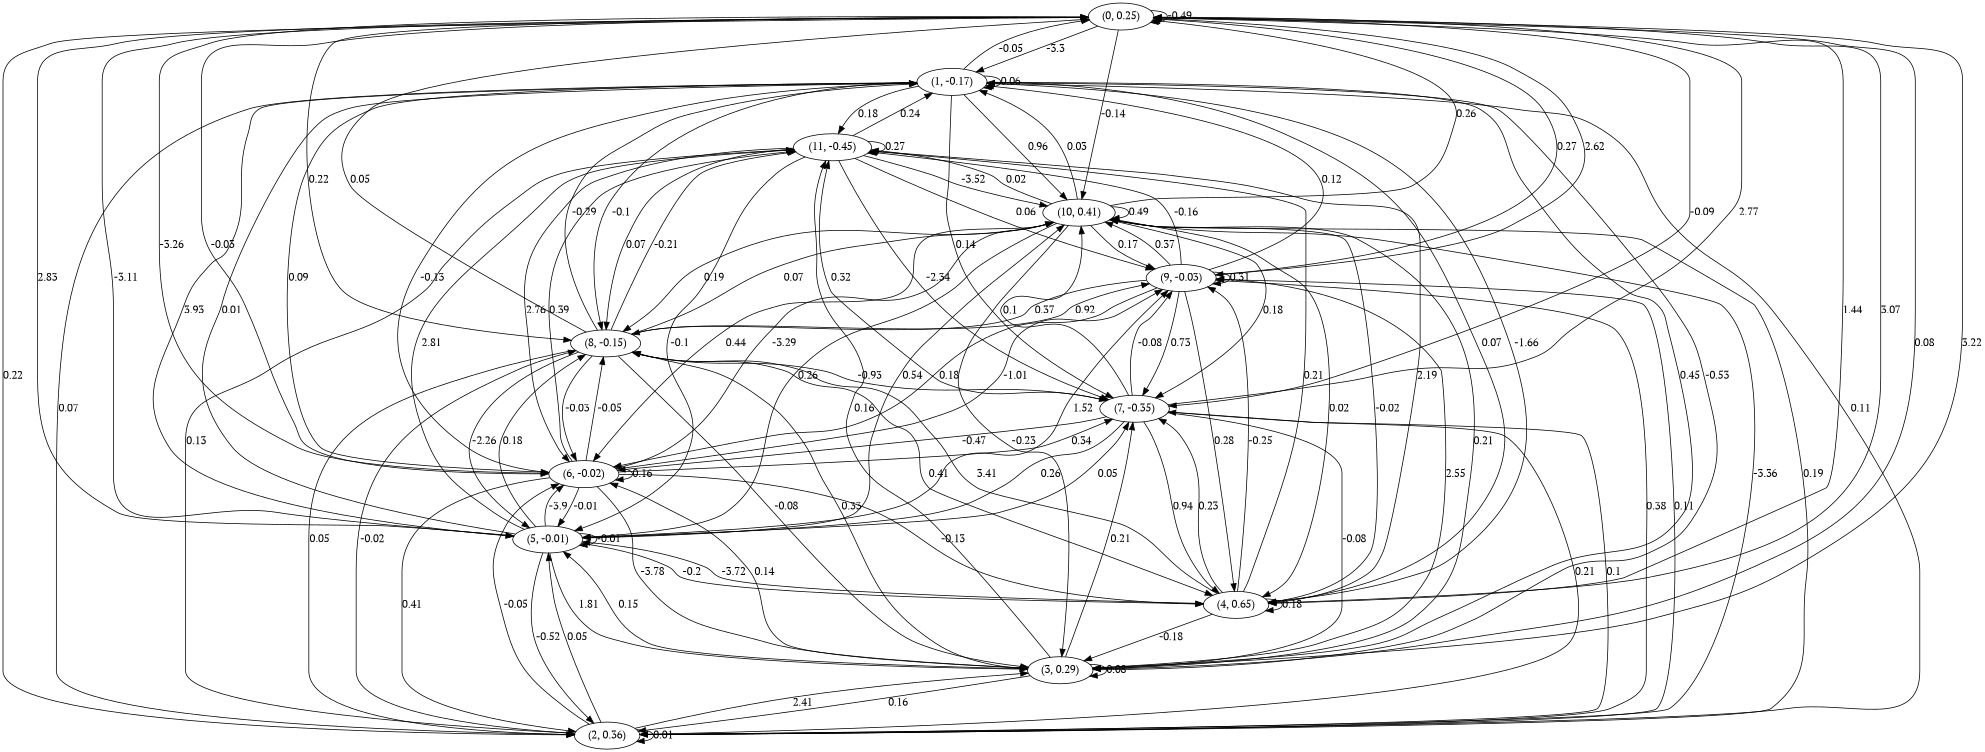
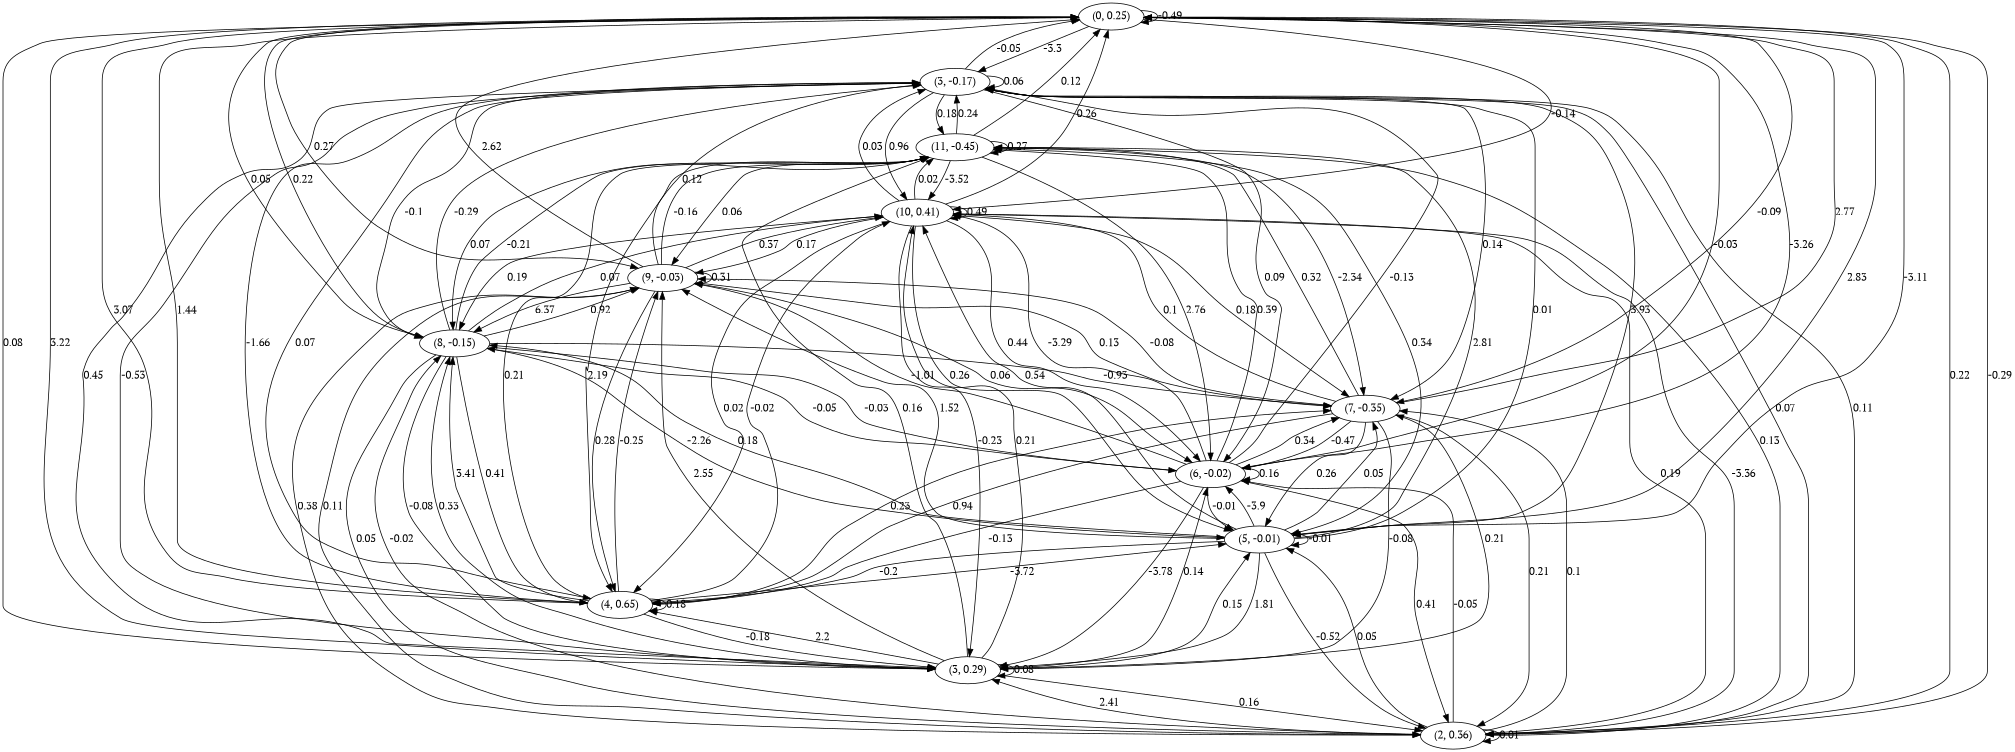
  digraph {
    fontname="PT Serif"
    node [fontname="PT Serif"]
    edge [fontname="PT Serif"]
    n1 [label="(0, 0.25)"]
-   n2 [label="(1, -0.17)"]
+   n2 [label="(3, -0.17)"]
    n3 [label="(2, 0.36)"]
    n4 [label="(3, 0.29)"]
    n5 [label="(4, 0.65)"]
    n6 [label="(5, -0.01)"]
    n7 [label="(6, -0.02)"]
    n8 [label="(7, -0.35)"]
    n9 [label="(8, -0.15)"]
    n10 [label="(9, -0.03)"]
    n11 [label="(10, 0.41)"]
    n12 [label="(11, -0.45)"]
    n1 -> n1 [label=-0.49]
    n1 -> n2 [label=-3.3]
    n1 -> n3 [label=0.22]
    n1 -> n4 [label=0.08]
    n1 -> n5 [label=1.44]
    n1 -> n6 [label=-3.11]
    n1 -> n7 [label=-0.03]
    n1 -> n8 [label=-0.09]
    n1 -> n9 [label=0.22]
    n1 -> n10 [label=0.27]
    n1 -> n11 [label=-0.14]
    n2 -> n1 [label=-0.05]
    n2 -> n2 [label=0.06]
    n2 -> n3 [label=0.07]
    n2 -> n4 [label=0.45]
    n2 -> n5 [label=0.07]
    n2 -> n6 [label=3.93]
    n2 -> n7 [label=0.09]
    n2 -> n8 [label=0.14]
    n2 -> n9 [label=-0.1]
    n2 -> n11 [label=0.96]
    n2 -> n12 [label=0.18]
+   n3 -> n1 [label=-0.29]
    n3 -> n2 [label=0.11]
    n3 -> n3 [label=0.01]
    n3 -> n4 [label=2.41]
    n3 -> n6 [label=0.05]
    n3 -> n7 [label=-0.05]
    n3 -> n8 [label=0.1]
    n3 -> n9 [label=-0.02]
    n3 -> n10 [label=0.11]
    n3 -> n11 [label=0.19]
    n3 -> n12 [label=0.13]
    n4 -> n1 [label=3.22]
    n4 -> n2 [label=-0.53]
    n4 -> n3 [label=0.16]
    n4 -> n4 [label=0.08]
+   n4 -> n5 [label=2.2]
    n4 -> n6 [label=0.15]
    n4 -> n7 [label=0.14]
    n4 -> n8 [label=0.21]
    n4 -> n9 [label=0.33]
    n4 -> n10 [label=2.55]
    n4 -> n11 [label=0.21]
    n4 -> n12 [label=0.16]
    n5 -> n1 [label=3.07]
    n5 -> n2 [label=-1.66]
    n5 -> n4 [label=-0.18]
    n5 -> n5 [label=0.18]
    n5 -> n6 [label=-3.72]
    n5 -> n8 [label=0.23]
    n5 -> n9 [label=3.41]
    n5 -> n10 [label=-0.25]
    n5 -> n11 [label=-0.02]
    n5 -> n12 [label=0.21]
    n6 -> n1 [label=2.83]
    n6 -> n2 [label=0.01]
    n6 -> n3 [label=-0.52]
    n6 -> n4 [label=1.81]
    n6 -> n5 [label=-0.2]
    n6 -> n6 [label=-0.01]
    n6 -> n7 [label=-3.9]
    n6 -> n8 [label=0.05]
    n6 -> n9 [label=0.18]
    n6 -> n10 [label=1.52]
    n6 -> n11 [label=0.54]
    n6 -> n12 [label=2.81]
    n7 -> n1 [label=-3.26]
    n7 -> n2 [label=-0.13]
    n7 -> n3 [label=0.41]
    n7 -> n4 [label=-3.78]
    n7 -> n5 [label=-0.13]
    n7 -> n6 [label=-0.01]
    n7 -> n7 [label=0.16]
    n7 -> n8 [label=0.34]
    n7 -> n9 [label=-0.05]
    n7 -> n10 [label=-1.01]
    n7 -> n11 [label=-3.29]
    n7 -> n12 [label=0.39]
    n8 -> n1 [label=2.77]
    n8 -> n3 [label=0.21]
    n8 -> n4 [label=-0.08]
    n8 -> n5 [label=0.94]
    n8 -> n6 [label=0.26]
    n8 -> n7 [label=-0.47]
    n8 -> n10 [label=-0.08]
    n8 -> n11 [label=0.1]
    n8 -> n12 [label=0.32]
    n9 -> n1 [label=0.05]
    n9 -> n2 [label=-0.29]
    n9 -> n3 [label=0.05]
    n9 -> n4 [label=-0.08]
    n9 -> n5 [label=0.41]
    n9 -> n6 [label=-2.26]
    n9 -> n7 [label=-0.03]
    n9 -> n8 [label=-0.93]
    n9 -> n10 [label=0.92]
    n9 -> n11 [label=0.07]
    n9 -> n12 [label=-0.21]
    n10 -> n1 [label=2.62]
    n10 -> n2 [label=0.12]
    n10 -> n3 [label=0.38]
    n10 -> n5 [label=0.28]
-   n10 -> n7 [label=0.18]
-   n10 -> n8 [label=0.73]
-   n10 -> n9 [label=0.37]
+   n10 -> n7 [label=0.06]
+   n10 -> n8 [label=0.13]
+   n10 -> n9 [label=6.37]
    n10 -> n10 [label=0.31]
    n10 -> n11 [label=0.37]
    n10 -> n12 [label=-0.16]
    n11 -> n1 [label=0.26]
    n11 -> n2 [label=0.03]
    n11 -> n3 [label=-3.36]
    n11 -> n4 [label=-0.23]
    n11 -> n5 [label=0.02]
    n11 -> n6 [label=0.26]
    n11 -> n7 [label=0.44]
    n11 -> n8 [label=0.18]
    n11 -> n9 [label=0.19]
    n11 -> n10 [label=0.17]
    n11 -> n11 [label=0.49]
    n11 -> n12 [label=0.02]
+   n12 -> n1 [label=0.12]
    n12 -> n2 [label=0.24]
    n12 -> n5 [label=2.19]
-   n12 -> n6 [label=-0.1]
+   n12 -> n6 [label=0.34]
    n12 -> n7 [label=2.76]
    n12 -> n8 [label=-2.34]
    n12 -> n9 [label=0.07]
    n12 -> n10 [label=0.06]
    n12 -> n11 [label=-3.52]
    n12 -> n12 [label=0.27]
  }
